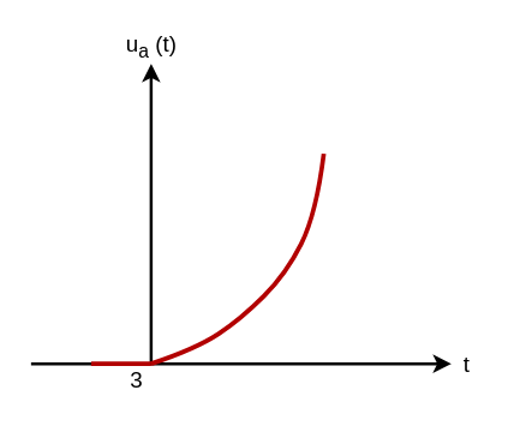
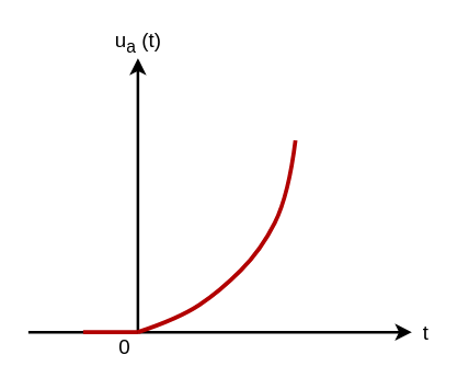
  <mxCell id="0" />
  <mxCell id="1" parent="0" />
  <mxCell id="2" value="" style="endArrow=classic;html=1;strokeWidth=2;" edge="1" parent="1"><mxGeometry width="50" height="50" relative="1" as="geometry"><mxPoint x="100" y="242" as="sourcePoint" /><mxPoint x="100" y="42" as="targetPoint" /></mxGeometry></mxCell>
  <mxCell id="3" value="" style="endArrow=classic;html=1;strokeWidth=2;" edge="1" parent="1"><mxGeometry width="50" height="50" relative="1" as="geometry"><mxPoint x="20" y="242" as="sourcePoint" /><mxPoint x="300" y="242" as="targetPoint" /></mxGeometry></mxCell>
  <mxCell id="4" value="&lt;font style=&quot;font-size: 15px&quot;&gt;t&lt;/font&gt;" style="text;html=1;align=center;verticalAlign=middle;resizable=0;points=[];autosize=1;" vertex="1" parent="1"><mxGeometry x="300" y="232" width="20" height="20" as="geometry" /></mxCell>
- <mxCell id="5" value="&lt;font style=&quot;font-size: 15px&quot;&gt;3&lt;/font&gt;" style="text;html=1;align=center;verticalAlign=middle;resizable=0;points=[];autosize=1;" vertex="1" parent="1"><mxGeometry x="80" y="242" width="20" height="20" as="geometry" /></mxCell>
+ <mxCell id="5" value="&lt;font style=&quot;font-size: 15px&quot;&gt;0&lt;/font&gt;" style="text;html=1;align=center;verticalAlign=middle;resizable=0;points=[];autosize=1;" vertex="1" parent="1"><mxGeometry x="80" y="242" width="20" height="20" as="geometry" /></mxCell>
  <mxCell id="6" value="&lt;font style=&quot;font-size: 15px&quot;&gt;u&lt;sub&gt;a&lt;/sub&gt; (t)&lt;/font&gt;" style="text;html=1;align=center;verticalAlign=middle;resizable=0;points=[];autosize=1;" vertex="1" parent="1"><mxGeometry x="75" y="20" width="50" height="20" as="geometry" /></mxCell>
  <mxCell id="7" value="" style="endArrow=none;html=1;strokeWidth=3;fillColor=#e51400;strokeColor=#B20000;" edge="1" parent="1"><mxGeometry width="50" height="50" relative="1" as="geometry"><mxPoint x="60" y="242" as="sourcePoint" /><mxPoint x="100" y="242" as="targetPoint" /></mxGeometry></mxCell>
  <mxCell id="8" value="" style="endArrow=none;html=1;curved=1;strokeWidth=3;fillColor=#e51400;strokeColor=#B20000;comic=0;noJump=0;orthogonalLoop=0;" edge="1" parent="1"><mxGeometry width="50" height="50" relative="1" as="geometry"><mxPoint x="100" y="242" as="sourcePoint" /><mxPoint x="215" y="102" as="targetPoint" /><Array as="points"><mxPoint x="130" y="232" /><mxPoint x="160" y="212" /><mxPoint x="190" y="182" /><mxPoint x="210" y="142" /></Array></mxGeometry></mxCell>
